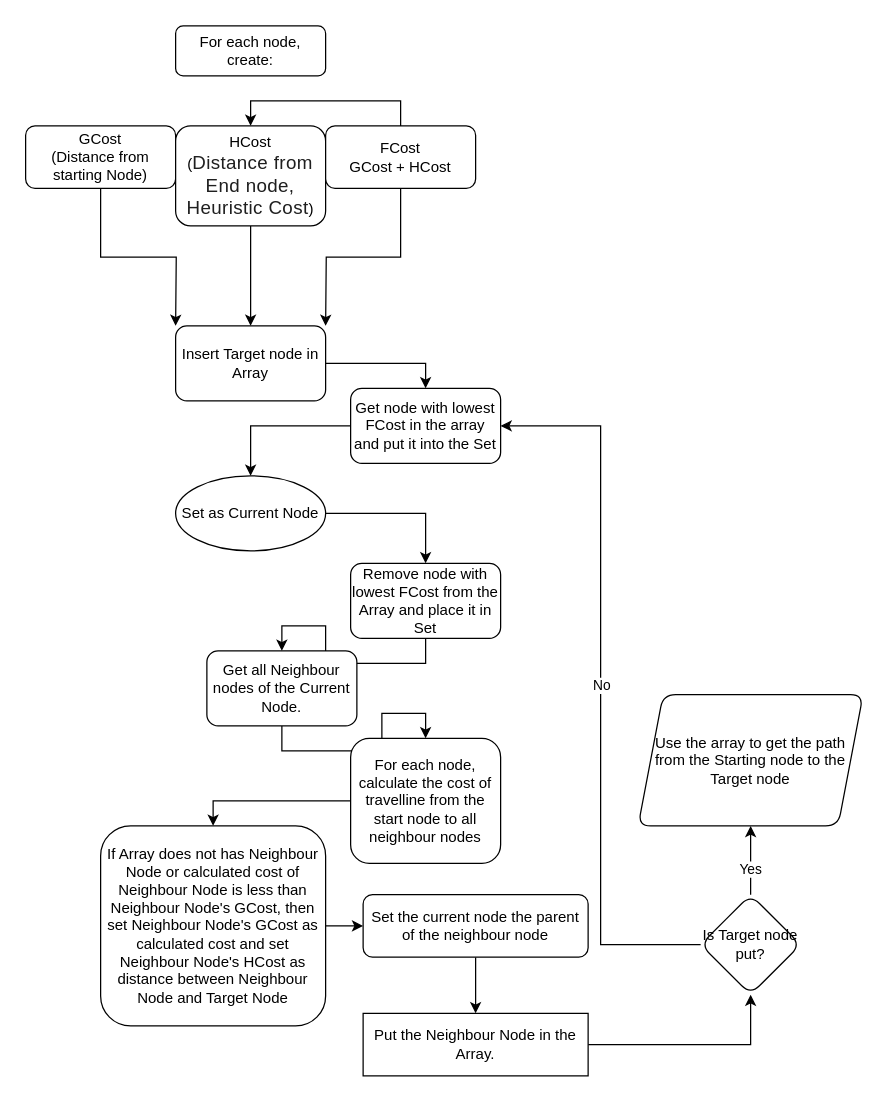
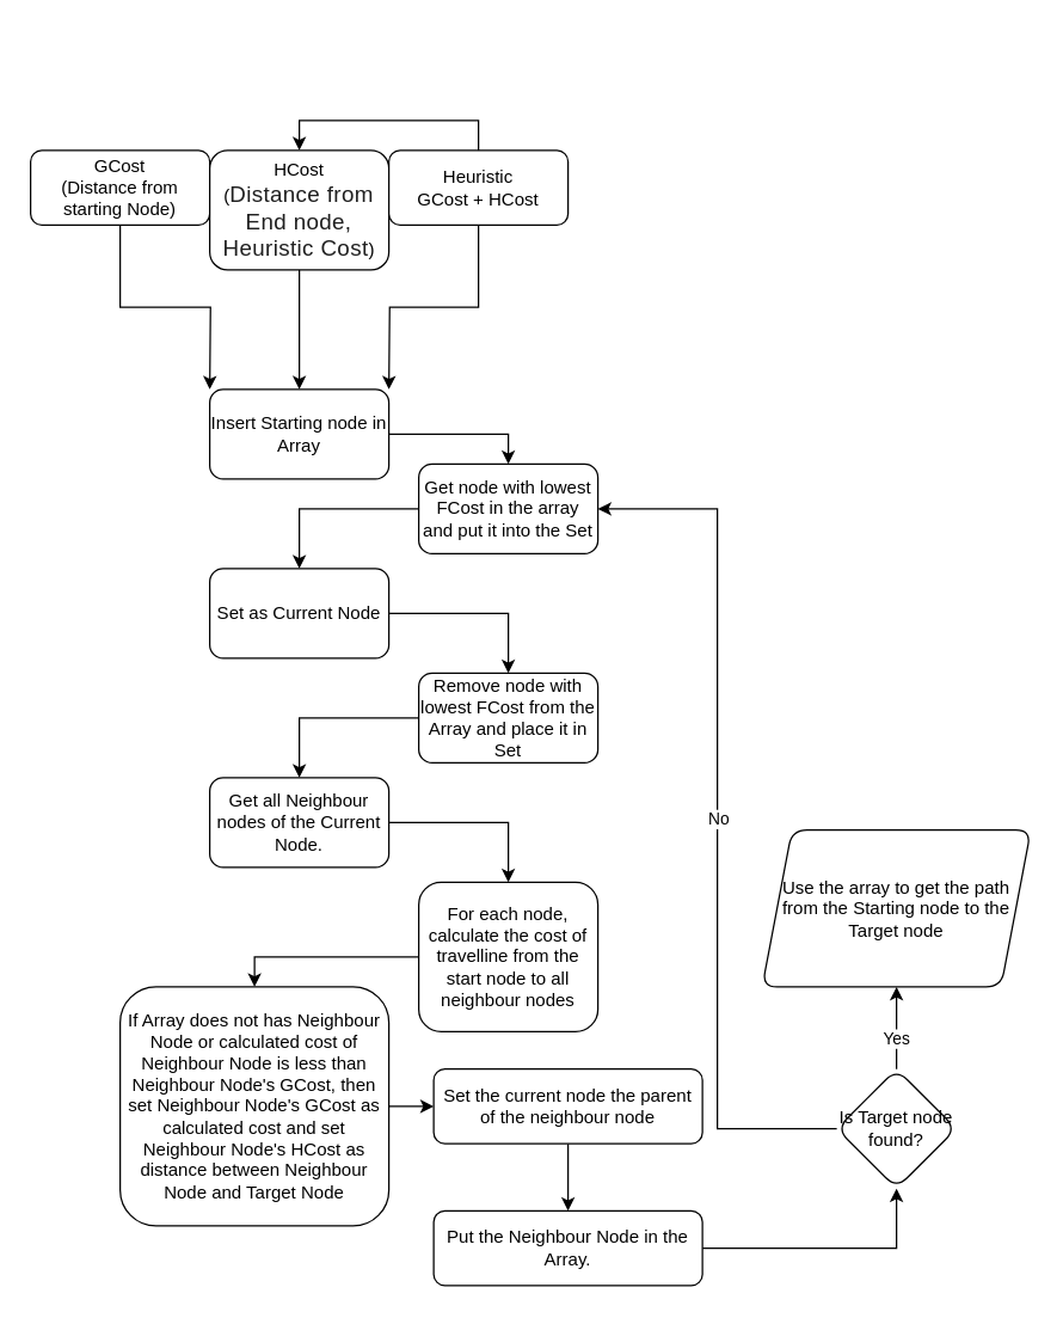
  <mxCell id="0" />
  <mxCell id="1" parent="0" />
  <mxCell id="2" value="" style="edgeStyle=orthogonalEdgeStyle;rounded=0;orthogonalLoop=1;jettySize=auto;html=1;" edge="1" parent="1" source="3" target="13"><mxGeometry relative="1" as="geometry" /></mxCell>
  <mxCell id="3" value="Get node with lowest FCost in the array and put it into the Set" style="rounded=1;whiteSpace=wrap;html=1;fontSize=12;glass=0;strokeWidth=1;shadow=0;" parent="1" vertex="1"><mxGeometry x="280" y="310" width="120" height="60" as="geometry" /></mxCell>
  <mxCell id="4" style="edgeStyle=orthogonalEdgeStyle;rounded=0;orthogonalLoop=1;jettySize=auto;html=1;exitX=0.5;exitY=0;exitDx=0;exitDy=0;entryX=0.5;entryY=0;entryDx=0;entryDy=0;" edge="1" parent="1" source="11" target="9"><mxGeometry relative="1" as="geometry" /></mxCell>
- <mxCell id="5" value="For each node, create:" style="rounded=1;whiteSpace=wrap;html=1;fontSize=12;glass=0;strokeWidth=1;shadow=0;" vertex="1" parent="1"><mxGeometry x="140" y="20" width="120" height="40" as="geometry" /></mxCell>
  <mxCell id="6" style="edgeStyle=orthogonalEdgeStyle;rounded=0;orthogonalLoop=1;jettySize=auto;html=1;" edge="1" parent="1" source="7"><mxGeometry relative="1" as="geometry"><mxPoint x="140" y="260" as="targetPoint" /></mxGeometry></mxCell>
  <mxCell id="7" value="GCost&lt;div&gt;(Distance from starting Node)&lt;/div&gt;" style="rounded=1;whiteSpace=wrap;html=1;fontSize=12;glass=0;strokeWidth=1;shadow=0;" vertex="1" parent="1"><mxGeometry x="20" y="100" width="120" height="50" as="geometry" /></mxCell>
  <mxCell id="8" style="edgeStyle=orthogonalEdgeStyle;rounded=0;orthogonalLoop=1;jettySize=auto;html=1;" edge="1" parent="1" source="9"><mxGeometry relative="1" as="geometry"><mxPoint x="200" y="260" as="targetPoint" /></mxGeometry></mxCell>
  <mxCell id="9" value="HCost&lt;div&gt;(&lt;span style=&quot;color: rgb(31, 31, 31); font-family: Poppins, helvetica; font-size: 15px; letter-spacing: 0.3px; text-align: start; background-color: rgb(255, 255, 255);&quot;&gt;Distance from End node, Heuristic Cost&lt;/span&gt;)&lt;/div&gt;" style="rounded=1;whiteSpace=wrap;html=1;fontSize=12;glass=0;strokeWidth=1;shadow=0;" vertex="1" parent="1"><mxGeometry x="140" y="100" width="120" height="80" as="geometry" /></mxCell>
  <mxCell id="10" style="edgeStyle=orthogonalEdgeStyle;rounded=0;orthogonalLoop=1;jettySize=auto;html=1;" edge="1" parent="1" source="11"><mxGeometry relative="1" as="geometry"><mxPoint x="260" y="260" as="targetPoint" /></mxGeometry></mxCell>
- <mxCell id="11" value="FCost&lt;div&gt;GCost + HCost&lt;/div&gt;" style="rounded=1;whiteSpace=wrap;html=1;fontSize=12;glass=0;strokeWidth=1;shadow=0;" vertex="1" parent="1"><mxGeometry x="260" y="100" width="120" height="50" as="geometry" /></mxCell>
+ <mxCell id="11" value="Heuristic&lt;div&gt;GCost + HCost&lt;/div&gt;" style="rounded=1;whiteSpace=wrap;html=1;fontSize=12;glass=0;strokeWidth=1;shadow=0;" vertex="1" parent="1"><mxGeometry x="260" y="100" width="120" height="50" as="geometry" /></mxCell>
  <mxCell id="12" value="" style="edgeStyle=orthogonalEdgeStyle;rounded=0;orthogonalLoop=1;jettySize=auto;html=1;" edge="1" parent="1" source="13" target="17"><mxGeometry relative="1" as="geometry" /></mxCell>
- <mxCell id="13" value="Set as Current Node" style="ellipse;whiteSpace=wrap;html=1;fontSize=12;glass=0;strokeWidth=1;shadow=0;" vertex="1" parent="1"><mxGeometry x="140" y="380" width="120" height="60" as="geometry" /></mxCell>
+ <mxCell id="13" value="Set as Current Node" style="rounded=1;whiteSpace=wrap;html=1;fontSize=12;glass=0;strokeWidth=1;shadow=0;" vertex="1" parent="1"><mxGeometry x="140" y="380" width="120" height="60" as="geometry" /></mxCell>
  <mxCell id="14" style="edgeStyle=orthogonalEdgeStyle;rounded=0;orthogonalLoop=1;jettySize=auto;html=1;entryX=0.5;entryY=0;entryDx=0;entryDy=0;" edge="1" parent="1" source="15" target="3"><mxGeometry relative="1" as="geometry" /></mxCell>
- <mxCell id="15" value="Insert Target node in Array" style="rounded=1;whiteSpace=wrap;html=1;fontSize=12;glass=0;strokeWidth=1;shadow=0;" vertex="1" parent="1"><mxGeometry x="140" y="260" width="120" height="60" as="geometry" /></mxCell>
+ <mxCell id="15" value="Insert Starting node in Array" style="rounded=1;whiteSpace=wrap;html=1;fontSize=12;glass=0;strokeWidth=1;shadow=0;" vertex="1" parent="1"><mxGeometry x="140" y="260" width="120" height="60" as="geometry" /></mxCell>
  <mxCell id="16" value="" style="edgeStyle=orthogonalEdgeStyle;rounded=0;orthogonalLoop=1;jettySize=auto;html=1;" edge="1" parent="1" source="17" target="19"><mxGeometry relative="1" as="geometry" /></mxCell>
  <mxCell id="17" value="Remove node with lowest FCost from the Array and place it in Set" style="rounded=1;whiteSpace=wrap;html=1;fontSize=12;glass=0;strokeWidth=1;shadow=0;" vertex="1" parent="1"><mxGeometry x="280" y="450" width="120" height="60" as="geometry" /></mxCell>
  <mxCell id="18" value="" style="edgeStyle=orthogonalEdgeStyle;rounded=0;orthogonalLoop=1;jettySize=auto;html=1;" edge="1" parent="1" source="19" target="21"><mxGeometry relative="1" as="geometry" /></mxCell>
- <mxCell id="19" value="Get all Neighbour nodes of the Current Node." style="rounded=1;whiteSpace=wrap;html=1;fontSize=12;glass=0;strokeWidth=1;shadow=0;" vertex="1" parent="1"><mxGeometry x="165" y="520" width="120" height="60" as="geometry" /></mxCell>
+ <mxCell id="19" value="Get all Neighbour nodes of the Current Node." style="rounded=1;whiteSpace=wrap;html=1;fontSize=12;glass=0;strokeWidth=1;shadow=0;" vertex="1" parent="1"><mxGeometry x="140" y="520" width="120" height="60" as="geometry" /></mxCell>
  <mxCell id="20" value="" style="edgeStyle=orthogonalEdgeStyle;rounded=0;orthogonalLoop=1;jettySize=auto;html=1;entryX=0.5;entryY=0;entryDx=0;entryDy=0;" edge="1" parent="1" source="21" target="23"><mxGeometry relative="1" as="geometry"><mxPoint x="180" y="700" as="targetPoint" /></mxGeometry></mxCell>
  <mxCell id="21" value="For each node, calculate the cost of travelline from the start node to all neighbour nodes" style="rounded=1;whiteSpace=wrap;html=1;fontSize=12;glass=0;strokeWidth=1;shadow=0;" vertex="1" parent="1"><mxGeometry x="280" y="590" width="120" height="100" as="geometry" /></mxCell>
  <mxCell id="22" value="" style="edgeStyle=orthogonalEdgeStyle;rounded=0;orthogonalLoop=1;jettySize=auto;html=1;" edge="1" parent="1" source="23" target="25"><mxGeometry relative="1" as="geometry" /></mxCell>
  <mxCell id="23" value="If Array does not has Neighbour Node or calculated cost of Neighbour Node is less than Neighbour Node's GCost, then set Neighbour Node's GCost as calculated cost and set Neighbour Node's HCost as distance between Neighbour Node and Target Node" style="rounded=1;whiteSpace=wrap;html=1;fontSize=12;glass=0;strokeWidth=1;shadow=0;" vertex="1" parent="1"><mxGeometry x="80" y="660" width="180" height="160" as="geometry" /></mxCell>
  <mxCell id="24" value="" style="edgeStyle=orthogonalEdgeStyle;rounded=0;orthogonalLoop=1;jettySize=auto;html=1;" edge="1" parent="1" source="25" target="27"><mxGeometry relative="1" as="geometry" /></mxCell>
  <mxCell id="25" value="Set the current node the parent of the neighbour node" style="rounded=1;whiteSpace=wrap;html=1;fontSize=12;glass=0;strokeWidth=1;shadow=0;" vertex="1" parent="1"><mxGeometry x="290" y="715" width="180" height="50" as="geometry" /></mxCell>
  <mxCell id="26" value="" style="edgeStyle=orthogonalEdgeStyle;rounded=0;orthogonalLoop=1;jettySize=auto;html=1;" edge="1" parent="1" source="27" target="32"><mxGeometry relative="1" as="geometry" /></mxCell>
- <mxCell id="27" value="Put the Neighbour Node in the Array." style="whiteSpace=wrap;html=1;fontSize=12;glass=0;strokeWidth=1;shadow=0;rounded=0;" vertex="1" parent="1"><mxGeometry x="290" y="810" width="180" height="50" as="geometry" /></mxCell>
+ <mxCell id="27" value="Put the Neighbour Node in the Array." style="rounded=1;whiteSpace=wrap;html=1;fontSize=12;glass=0;strokeWidth=1;shadow=0;" vertex="1" parent="1"><mxGeometry x="290" y="810" width="180" height="50" as="geometry" /></mxCell>
  <mxCell id="28" style="edgeStyle=orthogonalEdgeStyle;rounded=0;orthogonalLoop=1;jettySize=auto;html=1;entryX=1;entryY=0.5;entryDx=0;entryDy=0;" edge="1" parent="1" source="32" target="3"><mxGeometry relative="1" as="geometry" /></mxCell>
  <mxCell id="29" value="No" style="edgeLabel;html=1;align=center;verticalAlign=middle;resizable=0;points=[];" vertex="1" connectable="0" parent="28"><mxGeometry x="0.002" relative="1" as="geometry"><mxPoint as="offset" /></mxGeometry></mxCell>
  <mxCell id="30" value="" style="edgeStyle=orthogonalEdgeStyle;rounded=0;orthogonalLoop=1;jettySize=auto;html=1;" edge="1" parent="1" source="32" target="33"><mxGeometry relative="1" as="geometry" /></mxCell>
  <mxCell id="31" value="Yes" style="edgeLabel;html=1;align=center;verticalAlign=middle;resizable=0;points=[];" vertex="1" connectable="0" parent="30"><mxGeometry x="-0.234" y="1" relative="1" as="geometry"><mxPoint as="offset" /></mxGeometry></mxCell>
- <mxCell id="32" value="Is Target node put?" style="rhombus;whiteSpace=wrap;html=1;rounded=1;glass=0;strokeWidth=1;shadow=0;" vertex="1" parent="1"><mxGeometry x="560" y="715" width="80" height="80" as="geometry" /></mxCell>
+ <mxCell id="32" value="Is Target node found?" style="rhombus;whiteSpace=wrap;html=1;rounded=1;glass=0;strokeWidth=1;shadow=0;" vertex="1" parent="1"><mxGeometry x="560" y="715" width="80" height="80" as="geometry" /></mxCell>
  <mxCell id="33" value="Use the array to get the path from the Starting node to the Target node" style="shape=parallelogram;perimeter=parallelogramPerimeter;whiteSpace=wrap;html=1;fixedSize=1;rounded=1;glass=0;strokeWidth=1;shadow=0;" vertex="1" parent="1"><mxGeometry x="510" y="555" width="180" height="105" as="geometry" /></mxCell>
